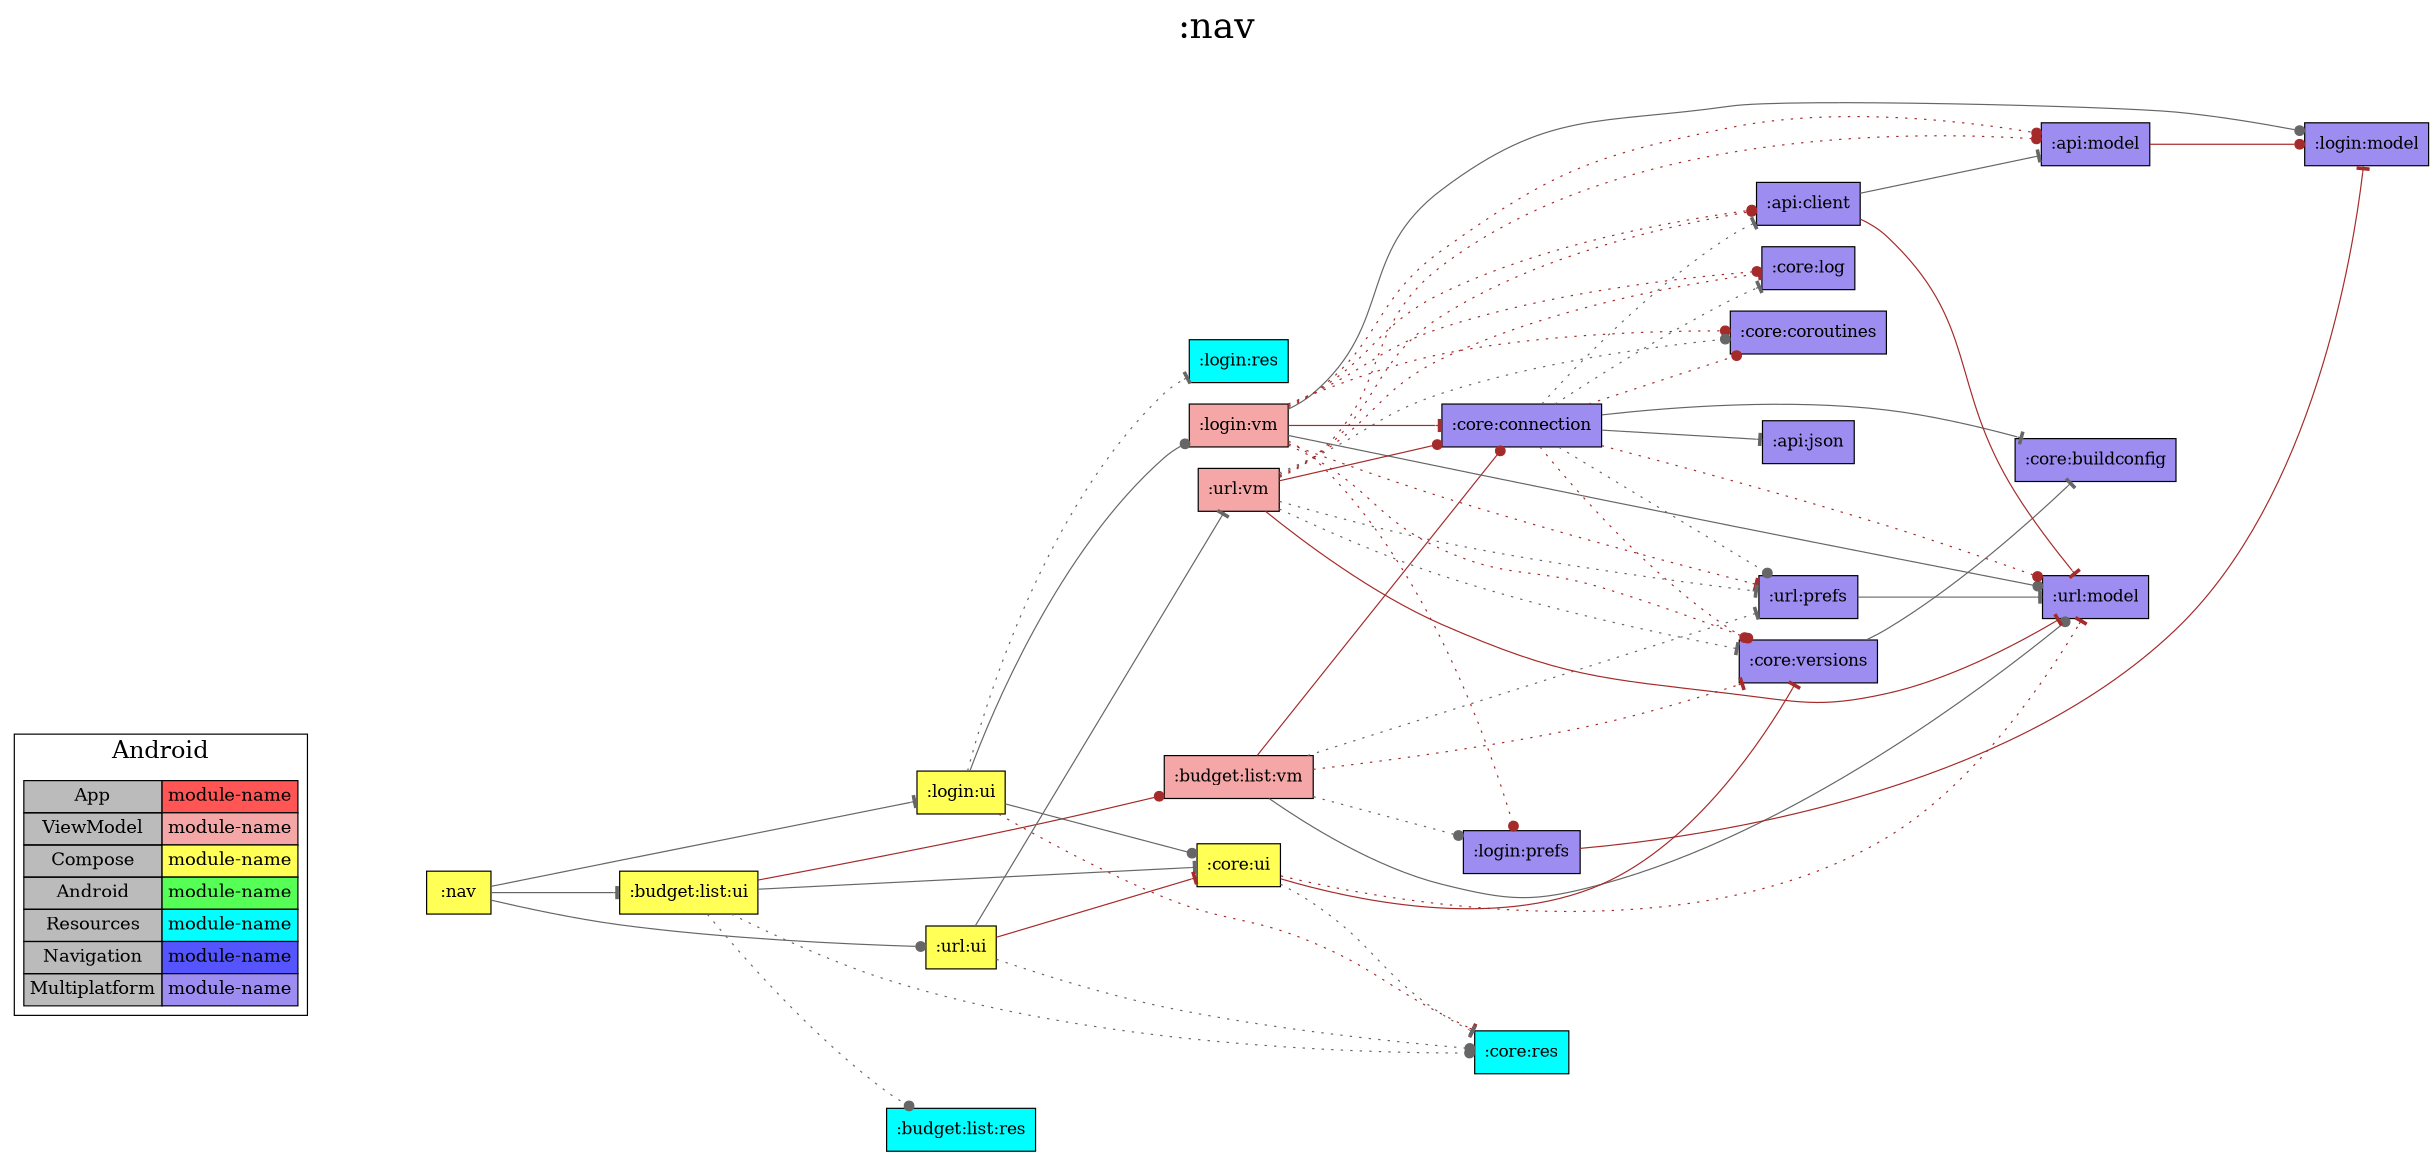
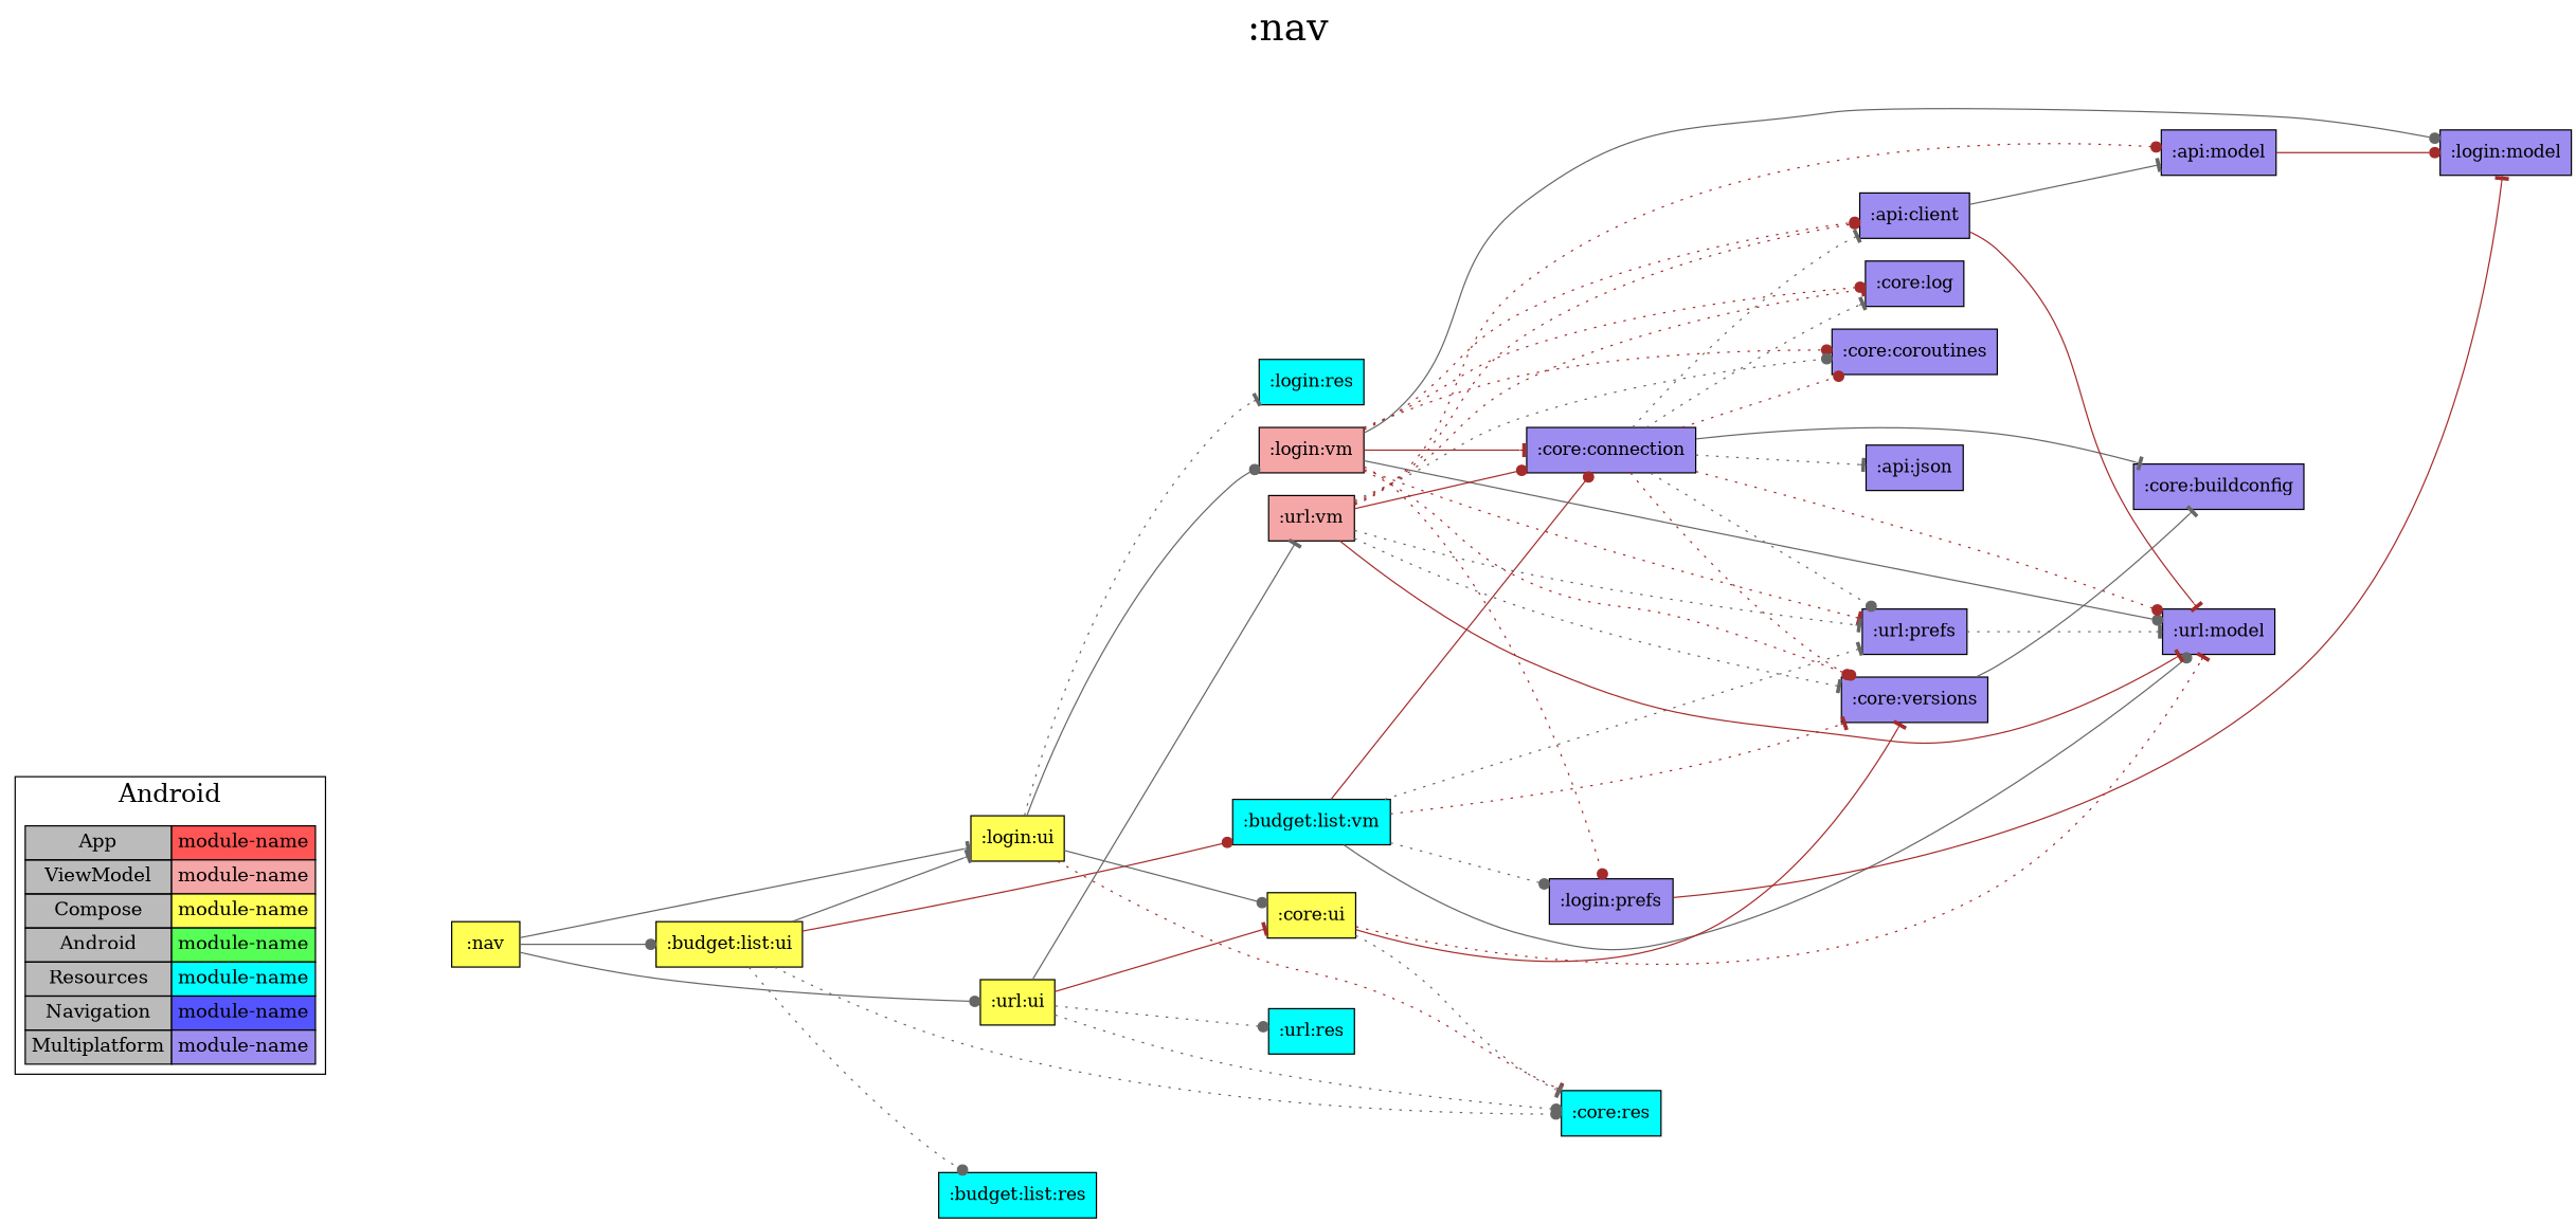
  digraph {
    fontsize=30
    label=":nav"
    labelloc=t
    rankdir=LR
    ranksep=1.5
    node [fillcolor="#9D8DF1" shape=box style=filled]
    edge [dir=forward style=dotted arrowhead=dot color=gray40]
    n1 [fillcolor="#bbbbbb" fontsize=15 label=< <TABLE BORDER="0" CELLBORDER="1" CELLSPACING="0" CELLPADDING="4"> <TR><TD>App</TD><TD BGCOLOR="#FF5555">module-name</TD></TR> <TR><TD>ViewModel</TD><TD BGCOLOR="#F5A6A6">module-name</TD></TR> <TR><TD>Compose</TD><TD BGCOLOR="#FFFF55">module-name</TD></TR> <TR><TD>Android</TD><TD BGCOLOR="#55FF55">module-name</TD></TR> <TR><TD>Resources</TD><TD BGCOLOR="#00FFFF">module-name</TD></TR> <TR><TD>Navigation</TD><TD BGCOLOR="#5555FF">module-name</TD></TR> <TR><TD>Multiplatform</TD><TD BGCOLOR="#9D8DF1">module-name</TD></TR> </TABLE> > margin=0 shape=none]
    ":nav" [fillcolor="#FFFF55"]
    ":budget:list:ui" [fillcolor="#FFFF55"]
    ":login:ui" [fillcolor="#FFFF55"]
    ":url:ui" [fillcolor="#FFFF55"]
-   ":budget:list:vm" [fillcolor="#F5A6A6"]
+   ":budget:list:vm" [fillcolor="#00FFFF"]
    ":core:ui" [fillcolor="#FFFF55"]
    ":core:res" [fillcolor="#00FFFF"]
    ":budget:list:res" [fillcolor="#00FFFF"]
    ":login:vm" [fillcolor="#F5A6A6"]
    ":login:res" [fillcolor="#00FFFF"]
    ":url:vm" [fillcolor="#F5A6A6"]
+   ":url:res" [fillcolor="#00FFFF"]
    ":core:connection"
    ":url:model"
    ":core:versions"
    ":url:prefs"
    ":login:prefs"
    ":core:buildconfig"
    ":api:client"
    ":api:json"
    ":core:coroutines"
    ":core:log"
    ":login:model"
    ":api:model"
    subgraph sub_1 {
      rank=same
    }
    subgraph cluster_2 {
      fontsize=20
      label=Android
      n1
    }
    n1 -> ":nav" [style=invis arrowhead="" color=""]
-   ":nav" -> ":budget:list:ui" [arrowhead=tee style=""]
+   ":nav" -> ":budget:list:ui" [style=""]
    ":nav" -> ":login:ui" [arrowhead=tee style=""]
    ":nav" -> ":url:ui" [style=""]
    ":budget:list:ui" -> ":budget:list:vm" [color=brown style=""]
-   ":budget:list:ui" -> ":core:ui" [arrowhead=tee style=""]
+   ":budget:list:ui" -> ":login:ui" [arrowhead=tee style=""]
    ":budget:list:ui" -> ":core:res"
    ":budget:list:ui" -> ":budget:list:res"
    ":login:ui" -> ":core:ui" [style=""]
    ":login:ui" -> ":core:res" [arrowhead=tee color=brown]
    ":login:ui" -> ":login:vm" [style=""]
    ":login:ui" -> ":login:res" [arrowhead=tee]
    ":url:ui" -> ":core:ui" [arrowhead=tee color=brown style=""]
    ":url:ui" -> ":core:res"
    ":url:ui" -> ":url:vm" [arrowhead=tee style=""]
+   ":url:ui" -> ":url:res"
    ":budget:list:vm" -> ":core:connection" [color=brown style=""]
    ":budget:list:vm" -> ":url:model" [style=""]
    ":budget:list:vm" -> ":core:versions" [arrowhead=tee color=brown]
    ":budget:list:vm" -> ":url:prefs" [arrowhead=tee]
    ":budget:list:vm" -> ":login:prefs"
    ":core:ui" -> ":core:res" [arrowhead=tee]
    ":core:ui" -> ":url:model" [arrowhead=tee color=brown]
    ":core:ui" -> ":core:versions" [arrowhead=tee color=brown style=""]
    ":login:vm" -> ":core:connection" [arrowhead=tee color=brown style=""]
    ":login:vm" -> ":url:model" [style=""]
    ":login:vm" -> ":core:versions" [color=brown]
    ":login:vm" -> ":url:prefs" [arrowhead=tee color=brown]
    ":login:vm" -> ":login:prefs" [color=brown]
    ":login:vm" -> ":api:client" [color=brown]
    ":login:vm" -> ":core:coroutines" [color=brown]
    ":login:vm" -> ":core:log" [color=brown]
    ":login:vm" -> ":login:model" [style=""]
-   ":login:vm" -> ":api:model" [color=brown]
    ":url:vm" -> ":core:connection" [color=brown style=""]
    ":url:vm" -> ":url:model" [arrowhead=tee color=brown style=""]
    ":url:vm" -> ":core:versions" [arrowhead=tee]
    ":url:vm" -> ":url:prefs" [arrowhead=tee]
    ":url:vm" -> ":api:client" [color=brown]
    ":url:vm" -> ":core:coroutines"
    ":url:vm" -> ":core:log" [arrowhead=tee color=brown]
    ":url:vm" -> ":api:model" [color=brown]
    ":core:connection" -> ":url:model" [color=brown]
    ":core:connection" -> ":core:versions" [color=brown]
    ":core:connection" -> ":url:prefs"
    ":core:connection" -> ":core:buildconfig" [arrowhead=tee style=""]
    ":core:connection" -> ":api:client" [arrowhead=tee]
-   ":core:connection" -> ":api:json" [arrowhead=tee style=solid]
+   ":core:connection" -> ":api:json" [arrowhead=tee]
    ":core:connection" -> ":core:coroutines" [color=brown]
    ":core:connection" -> ":core:log" [arrowhead=tee]
    ":core:versions" -> ":core:buildconfig" [arrowhead=tee style=""]
-   ":url:prefs" -> ":url:model" [arrowhead=tee style=""]
+   ":url:prefs" -> ":url:model" [arrowhead=tee]
    ":login:prefs" -> ":login:model" [arrowhead=tee color=brown style=""]
    ":api:client" -> ":url:model" [arrowhead=tee color=brown style=""]
    ":api:client" -> ":api:model" [arrowhead=tee style=""]
    ":api:model" -> ":login:model" [color=brown style=""]
  }
